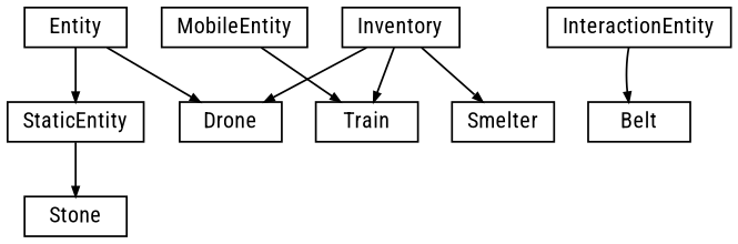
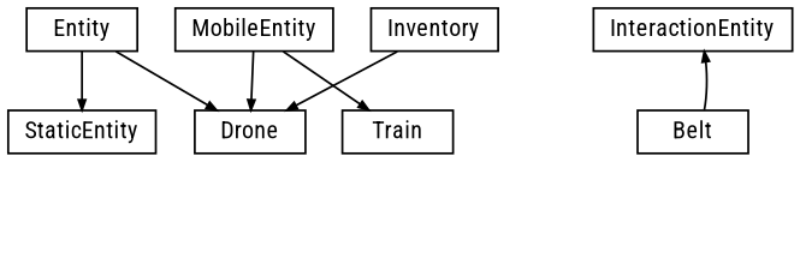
  digraph {
    fontname="Roboto Condensed"
    rankdir=UD
    ranksep=.4
    node [fontname="Roboto Condensed" fontsize=12 shape=rect]
    edge [arrowsize=.5 fontname="Roboto Condensed"]
    n1 [height=.1 label=Entity]
    n2 [height=.1 label=StaticEntity]
    n3 [height=.1 label=Drone]
-   n4 [height=.1 label=Stone]
    n5 [height=.1 label=MobileEntity]
    n6 [height=.1 label=Train]
    n7 [height=.1 label=InteractionEntity]
    n8 [height=.1 label=Belt]
-   n9 [height=.1 label=Smelter]
    n10 [height=.1 label=Inventory]
    n1 -> n2
    n1 -> n3
-   n2 -> n4
+   n5 -> n3
    n5 -> n6
-   n7 -> n8
+   n8 -> n7
    n10 -> n3
-   n10 -> n6
-   n10 -> n9
  }
